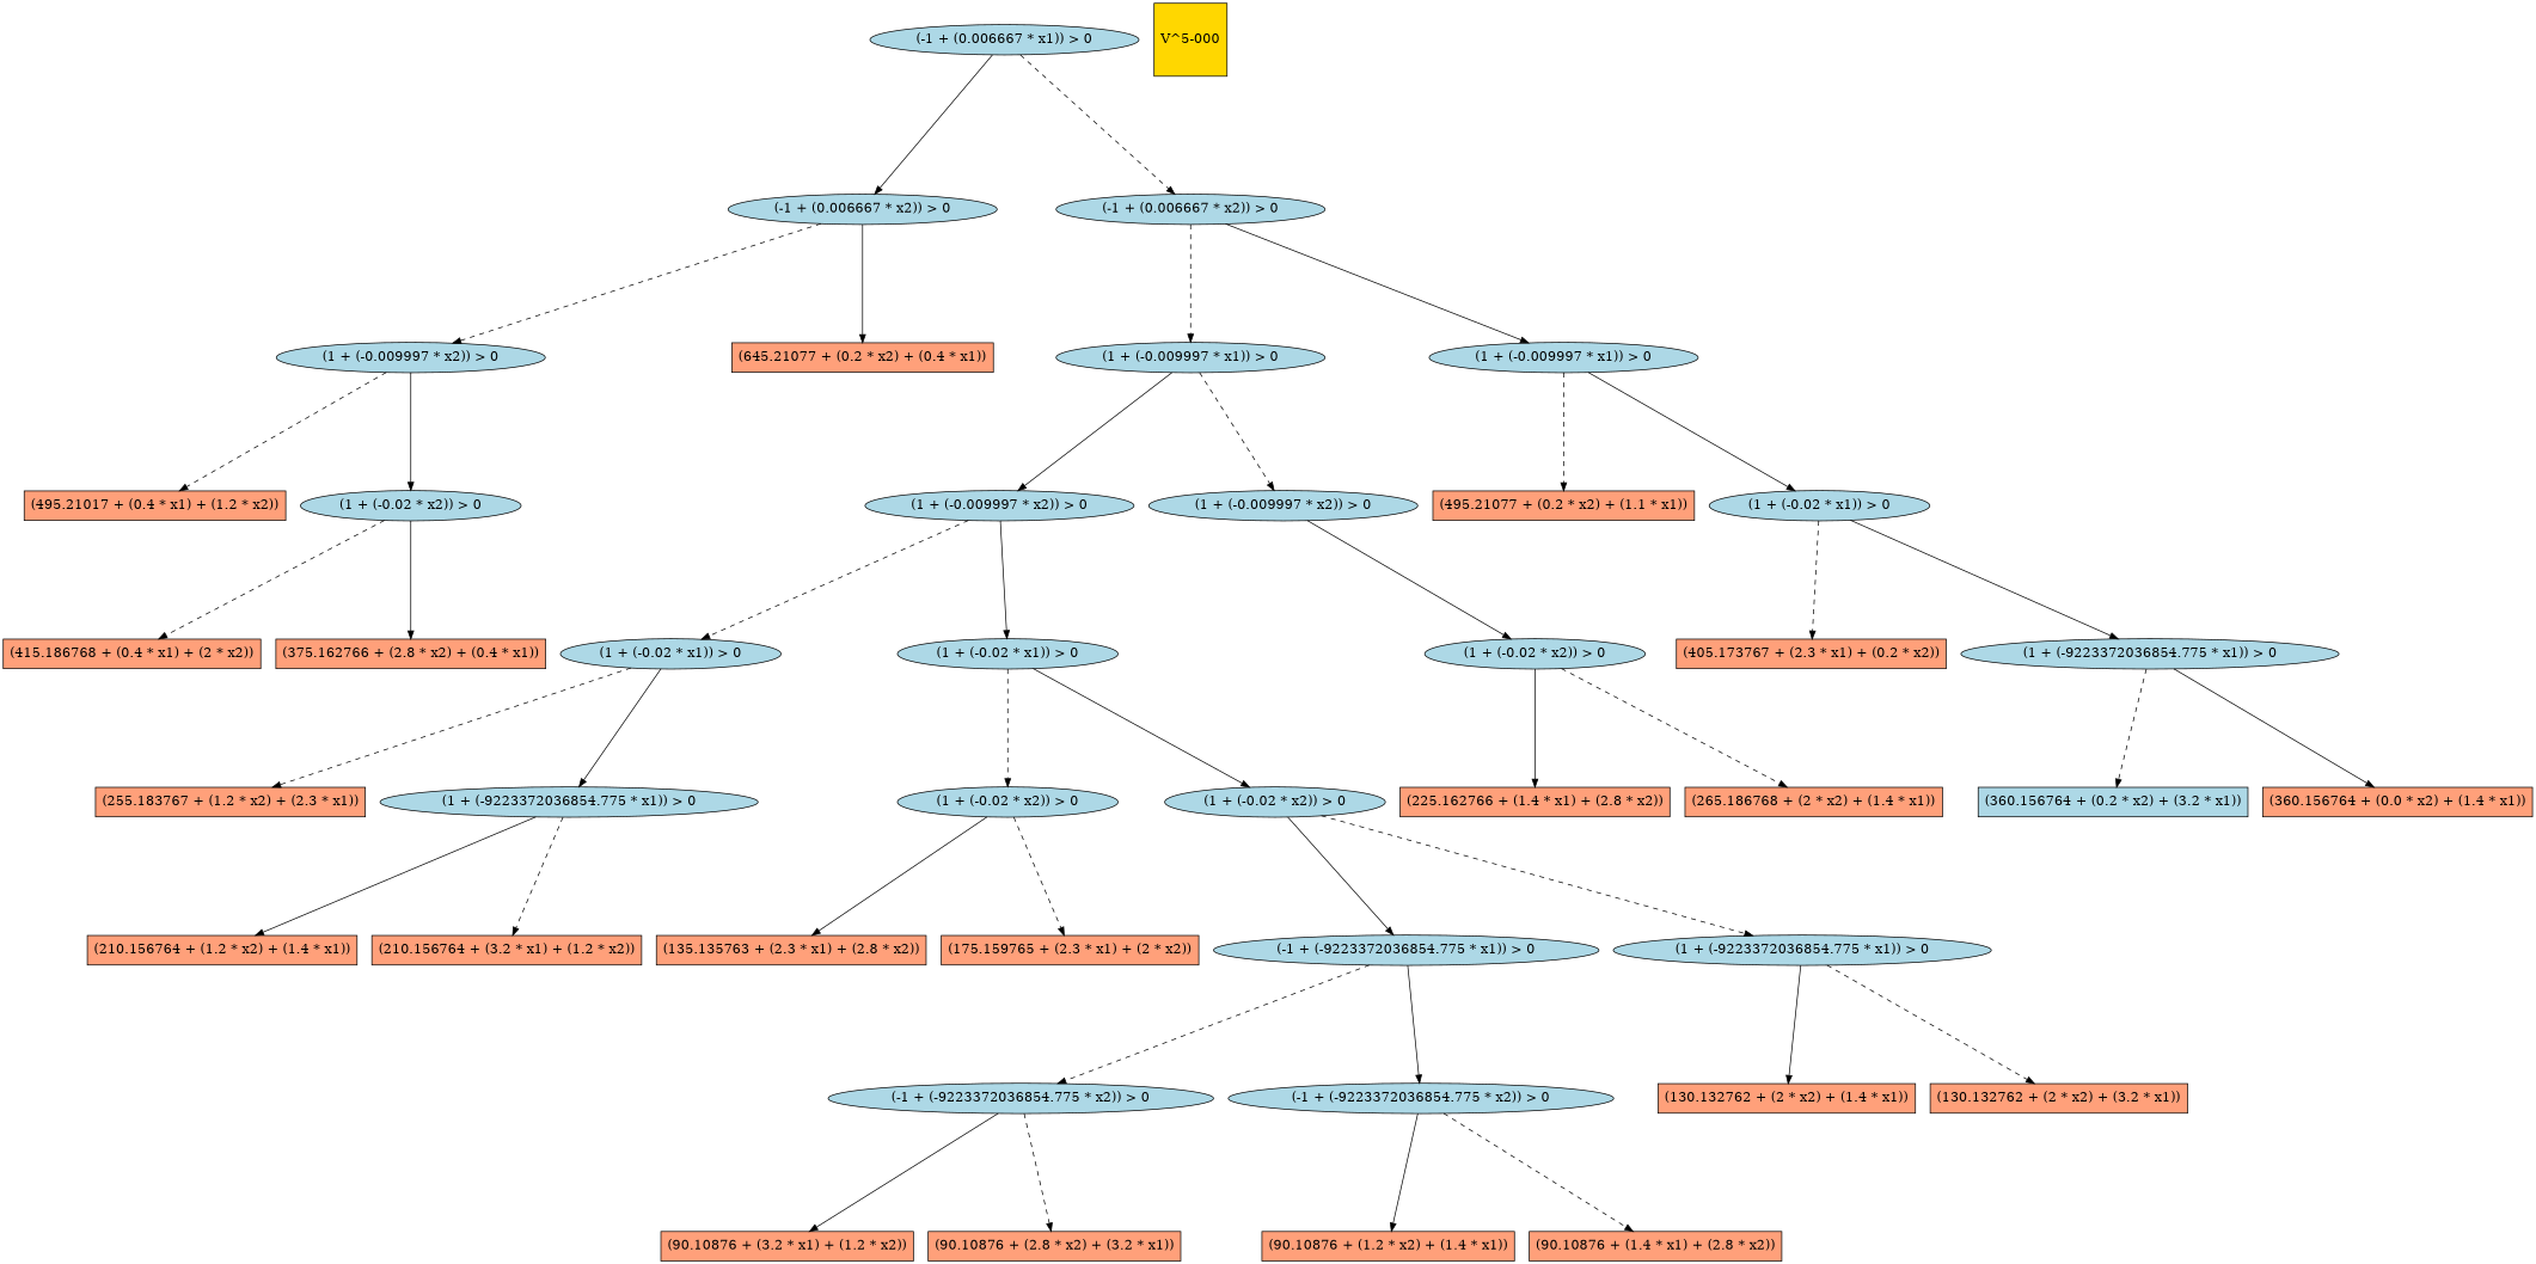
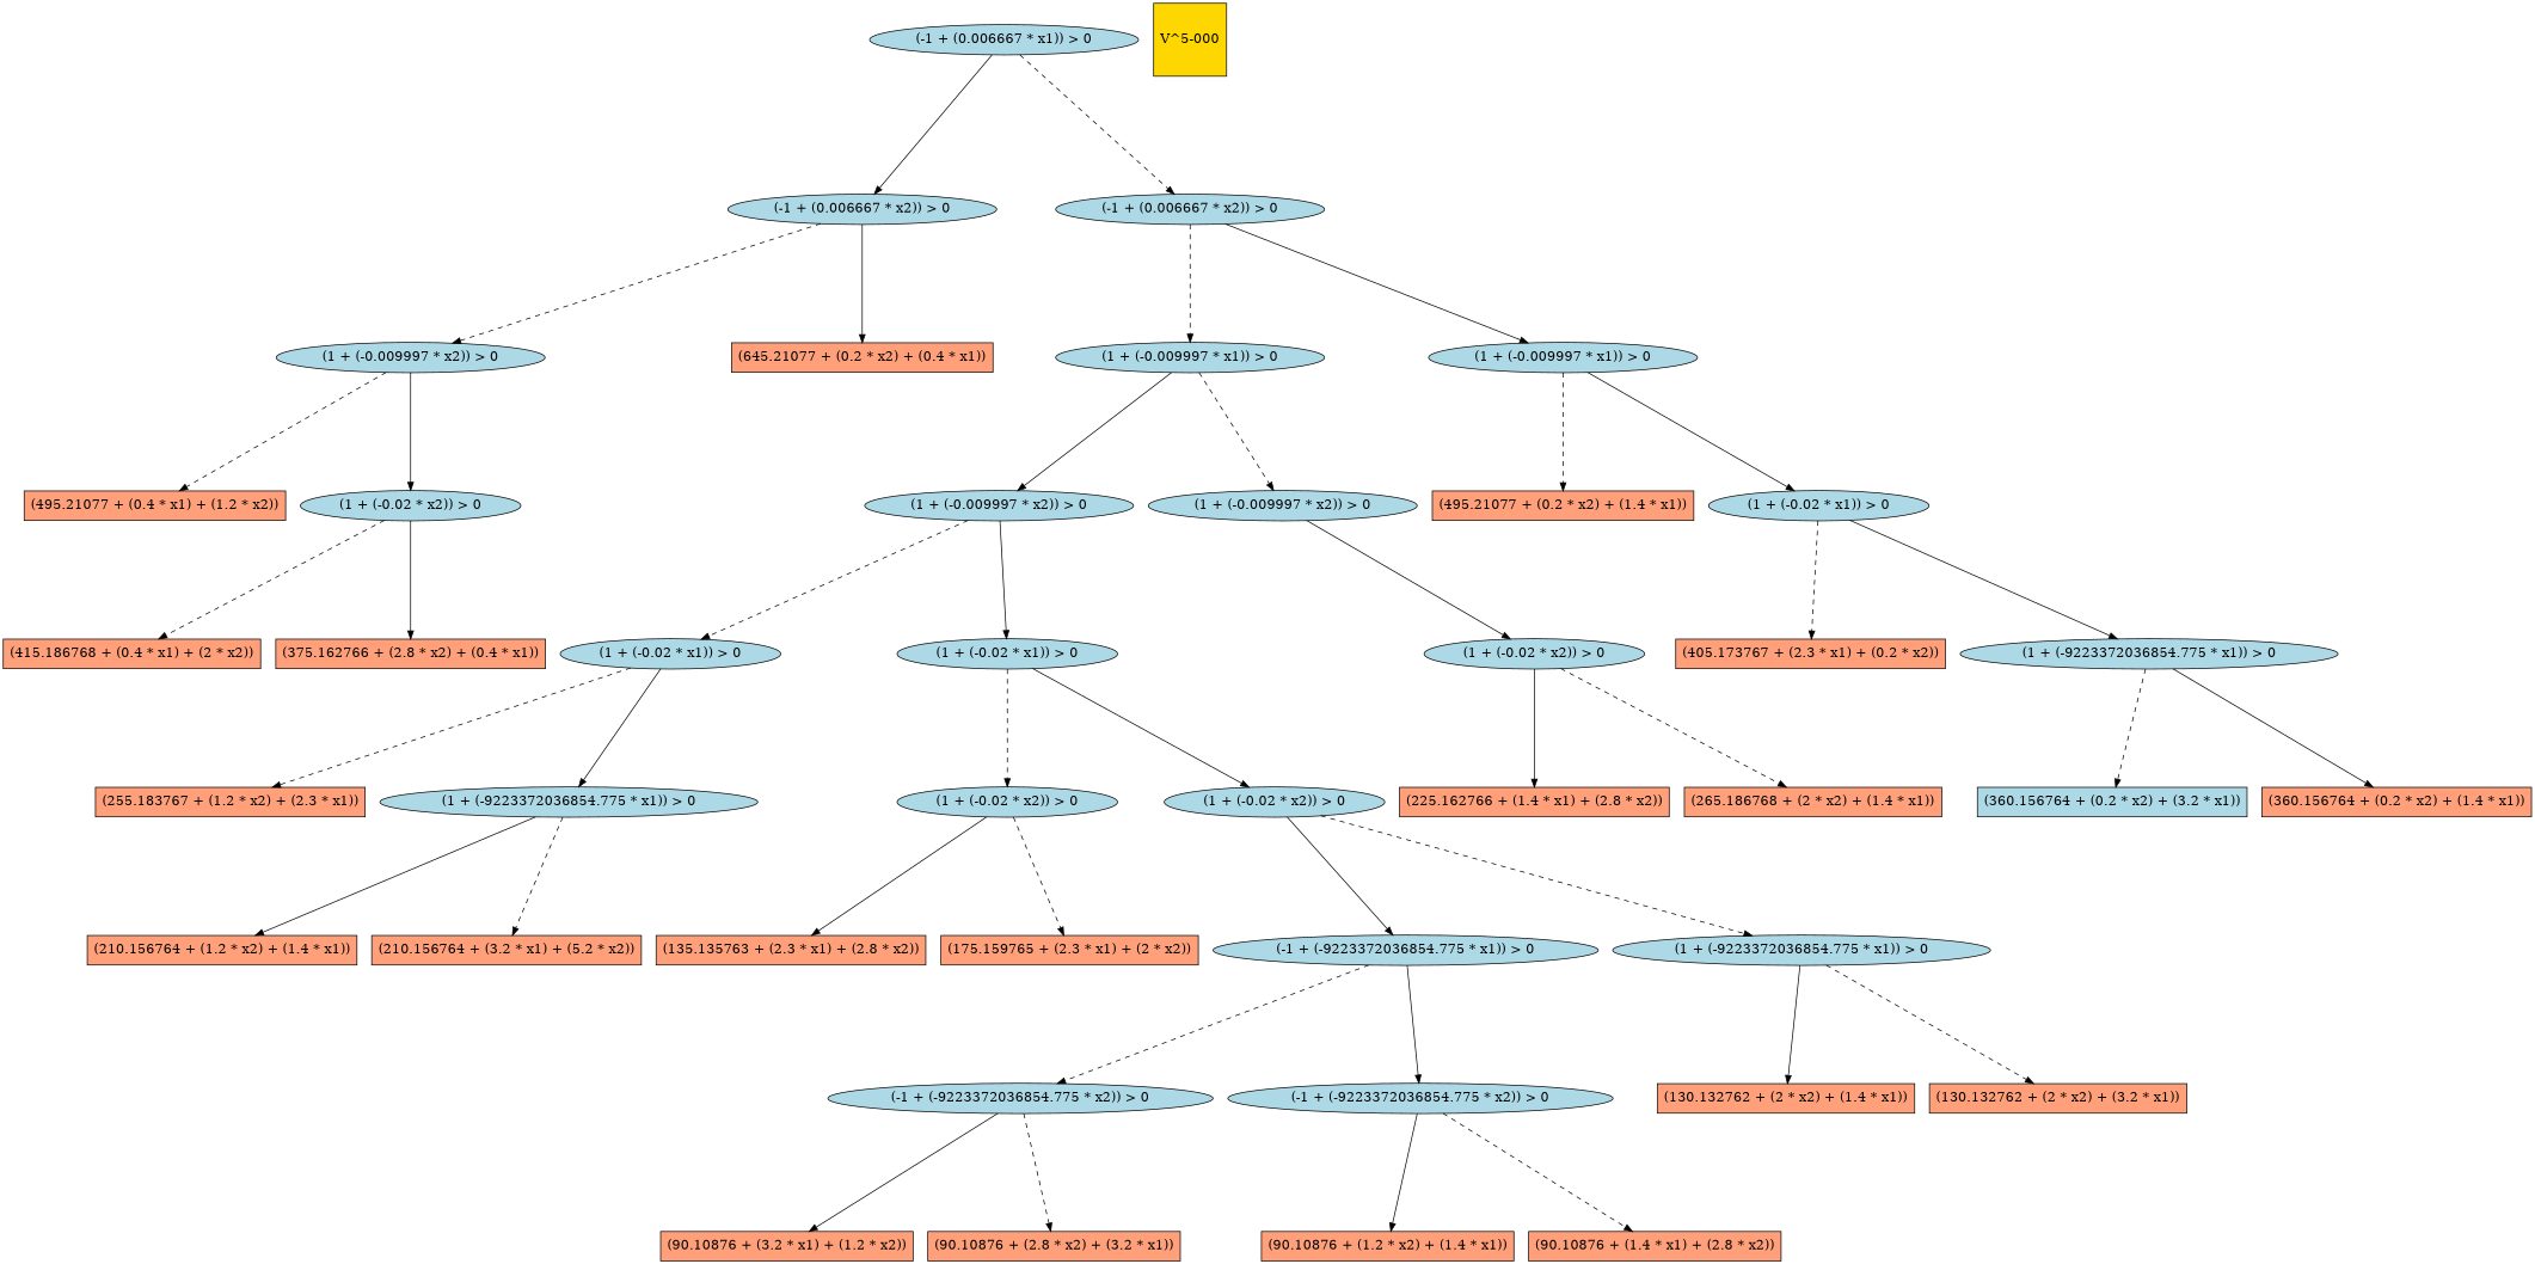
  digraph {
    fontname=Helvetica
    fontsize=16
    ranksep=2.00
    node [color=black fillcolor=lightblue fontsize=16 shape=box style=filled]
    edge [color=black style=solid]
-   n1 [fillcolor=lightsalmon label="(495.21017 + (0.4 * x1) + (1.2 * x2))"]
+   n1 [fillcolor=lightsalmon label="(495.21077 + (0.4 * x1) + (1.2 * x2))"]
    n2 [label="(-1 + (0.006667 * x1)) > 0" shape=ellipse]
    n3 [label="(-1 + (0.006667 * x2)) > 0" shape=ellipse]
    n4 [label="(-1 + (0.006667 * x2)) > 0" shape=ellipse]
    n5 [label="(1 + (-0.009997 * x2)) > 0" shape=ellipse]
    n6 [fillcolor=lightsalmon label="(645.21077 + (0.2 * x2) + (0.4 * x1))"]
    n7 [label="(1 + (-0.009997 * x1)) > 0" shape=ellipse]
    n8 [label="(1 + (-0.009997 * x1)) > 0" shape=ellipse]
    n9 [fillcolor=lightsalmon label="(90.10876 + (1.2 * x2) + (1.4 * x1))"]
    n10 [fillcolor=lightsalmon label="(415.186768 + (0.4 * x1) + (2 * x2))"]
    n11 [label="(1 + (-0.02 * x2)) > 0" shape=ellipse]
    n12 [fillcolor=lightsalmon label="(375.162766 + (2.8 * x2) + (0.4 * x1))"]
    n13 [label="(1 + (-0.02 * x1)) > 0" shape=ellipse]
    n14 [fillcolor=lightsalmon label="(255.183767 + (1.2 * x2) + (2.3 * x1))"]
    n15 [label="(1 + (-9223372036854.775 * x1)) > 0" shape=ellipse]
    n16 [fillcolor=lightsalmon label="(210.156764 + (1.2 * x2) + (1.4 * x1))"]
-   n17 [fillcolor=lightsalmon label="(210.156764 + (3.2 * x1) + (1.2 * x2))"]
+   n17 [fillcolor=lightsalmon label="(210.156764 + (3.2 * x1) + (5.2 * x2))"]
    n18 [label="(1 + (-0.009997 * x2)) > 0" shape=ellipse]
    n19 [label="(1 + (-0.02 * x1)) > 0" shape=ellipse]
    n20 [label="(1 + (-0.02 * x2)) > 0" shape=ellipse]
    n21 [label="(1 + (-0.02 * x2)) > 0" shape=ellipse]
    n22 [fillcolor=lightsalmon label="(135.135763 + (2.3 * x1) + (2.8 * x2))"]
    n23 [fillcolor=lightsalmon label="(90.10876 + (1.4 * x1) + (2.8 * x2))"]
    n24 [fillcolor=lightsalmon label="(130.132762 + (2 * x2) + (1.4 * x1))"]
    n25 [fillcolor=lightsalmon label="(90.10876 + (3.2 * x1) + (1.2 * x2))"]
    n26 [label="(-1 + (-9223372036854.775 * x2)) > 0" shape=ellipse]
    n27 [fillcolor=lightsalmon label="(90.10876 + (2.8 * x2) + (3.2 * x1))"]
    n28 [label="(-1 + (-9223372036854.775 * x1)) > 0" shape=ellipse]
    n29 [label="(-1 + (-9223372036854.775 * x2)) > 0" shape=ellipse]
    n30 [label="(1 + (-9223372036854.775 * x1)) > 0" shape=ellipse]
    n31 [fillcolor=lightsalmon label="(130.132762 + (2 * x2) + (3.2 * x1))"]
    n32 [fillcolor=lightsalmon label="(225.162766 + (1.4 * x1) + (2.8 * x2))"]
    n33 [fillcolor=lightsalmon label="(265.186768 + (2 * x2) + (1.4 * x1))"]
    n34 [fillcolor=lightsalmon label="(405.173767 + (2.3 * x1) + (0.2 * x2))"]
    n35 [fillcolor=lightsalmon label="(175.159765 + (2.3 * x1) + (2 * x2))"]
    n36 [label="(360.156764 + (0.2 * x2) + (3.2 * x1))"]
-   n37 [fillcolor=lightsalmon label="(360.156764 + (0.0 * x2) + (1.4 * x1))"]
+   n37 [fillcolor=lightsalmon label="(360.156764 + (0.2 * x2) + (1.4 * x1))"]
    n38 [label="(1 + (-0.009997 * x2)) > 0" shape=ellipse]
    n39 [label="(1 + (-0.02 * x2)) > 0" shape=ellipse]
    n40 [label="(1 + (-9223372036854.775 * x1)) > 0" shape=ellipse]
-   n41 [fillcolor=lightsalmon label="(495.21077 + (0.2 * x2) + (1.1 * x1))"]
+   n41 [fillcolor=lightsalmon label="(495.21077 + (0.2 * x2) + (1.4 * x1))"]
    n42 [label="(1 + (-0.02 * x1)) > 0" shape=ellipse]
    n43 [fillcolor=gold1 label="V^5-000" shape=square]
    n2 -> n3
    n2 -> n4 [style=dashed]
    n3 -> n5 [style=dashed]
    n3 -> n6
    n4 -> n7 [style=dashed]
    n4 -> n8
    n5 -> n1 [style=dashed]
    n5 -> n11
    n7 -> n18
    n7 -> n38 [style=dashed]
    n8 -> n41 [style=dashed]
    n8 -> n42
    n11 -> n10 [style=dashed]
    n11 -> n12
    n13 -> n14 [style=dashed]
    n13 -> n15
    n15 -> n16
    n15 -> n17 [style=dashed]
    n18 -> n13 [style=dashed]
    n18 -> n19
    n19 -> n20 [style=dashed]
    n19 -> n21
    n20 -> n22
    n20 -> n35 [style=dashed]
    n21 -> n28
    n21 -> n30 [style=dashed]
    n26 -> n25
    n26 -> n27 [style=dashed]
    n28 -> n26 [style=dashed]
    n28 -> n29
    n29 -> n9
    n29 -> n23 [style=dashed]
    n30 -> n24
    n30 -> n31 [style=dashed]
    n38 -> n39
    n39 -> n32
    n39 -> n33 [style=dashed]
    n40 -> n36 [style=dashed]
    n40 -> n37
    n42 -> n34 [style=dashed]
    n42 -> n40
  }
